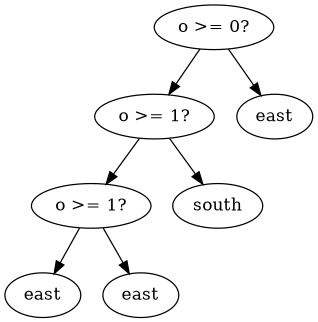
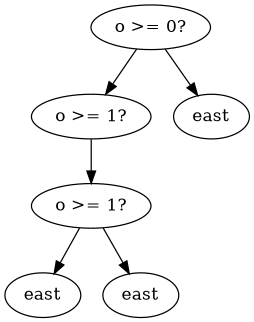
  digraph {
    n1 [label="o >= 0?"]
    n2 [label="o >= 1?"]
    n3 [label=east]
    n4 [label="o >= 1?"]
-   n5 [label=south]
    n6 [label=east]
    n7 [label=east]
    n1 -> n2
    n1 -> n3
    n2 -> n4
-   n2 -> n5
    n4 -> n6
    n4 -> n7
  }
